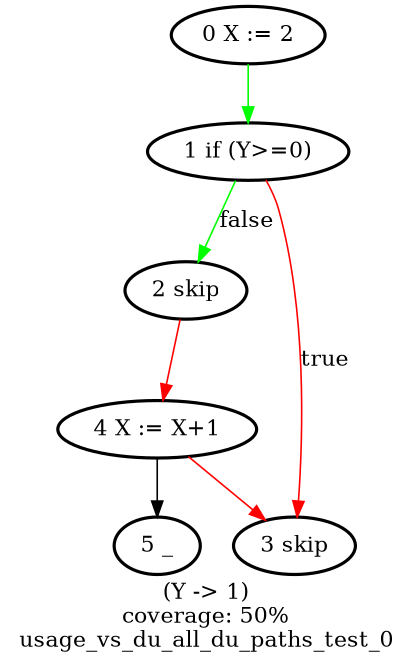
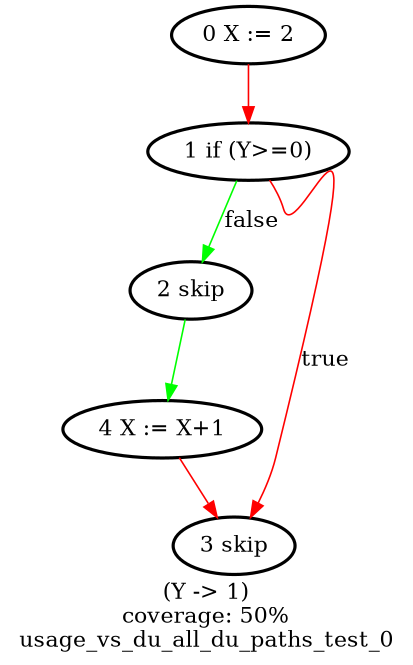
  digraph {
    label="(Y -> 1)\ncoverage: 50%\nusage_vs_du_all_du_paths_test_0"
    node [style=bold]
    edge [color=red]
    "2 skip"
    "4 X := X+1"
    "3 skip"
-   "5 _"
    "1 if (Y>=0)"
    "0 X := 2"
-   "2 skip" -> "4 X := X+1"
+   "2 skip" -> "4 X := X+1" [color=green]
    "4 X := X+1" -> "3 skip"
-   "4 X := X+1" -> "5 _" [color=""]
    "1 if (Y>=0)" -> "2 skip" [color=green label=false]
    "1 if (Y>=0)" -> "3 skip" [label=true]
-   "0 X := 2" -> "1 if (Y>=0)" [color=green]
+   "0 X := 2" -> "1 if (Y>=0)"
  }
